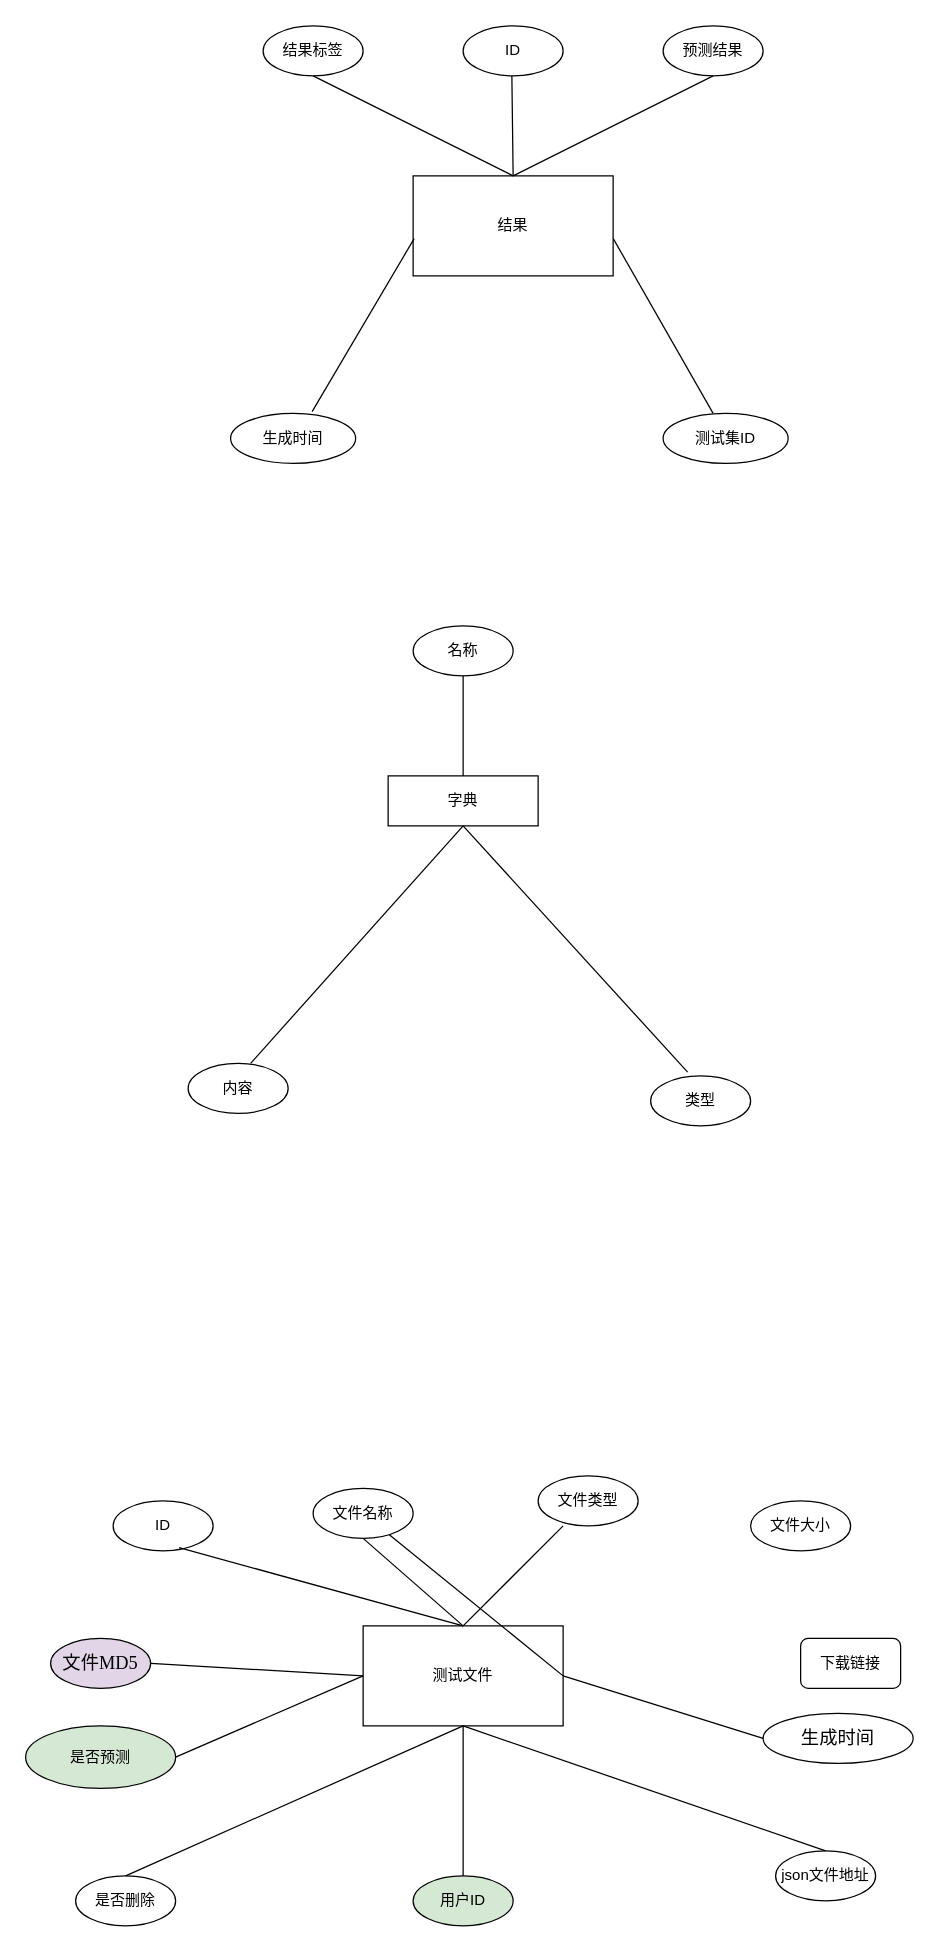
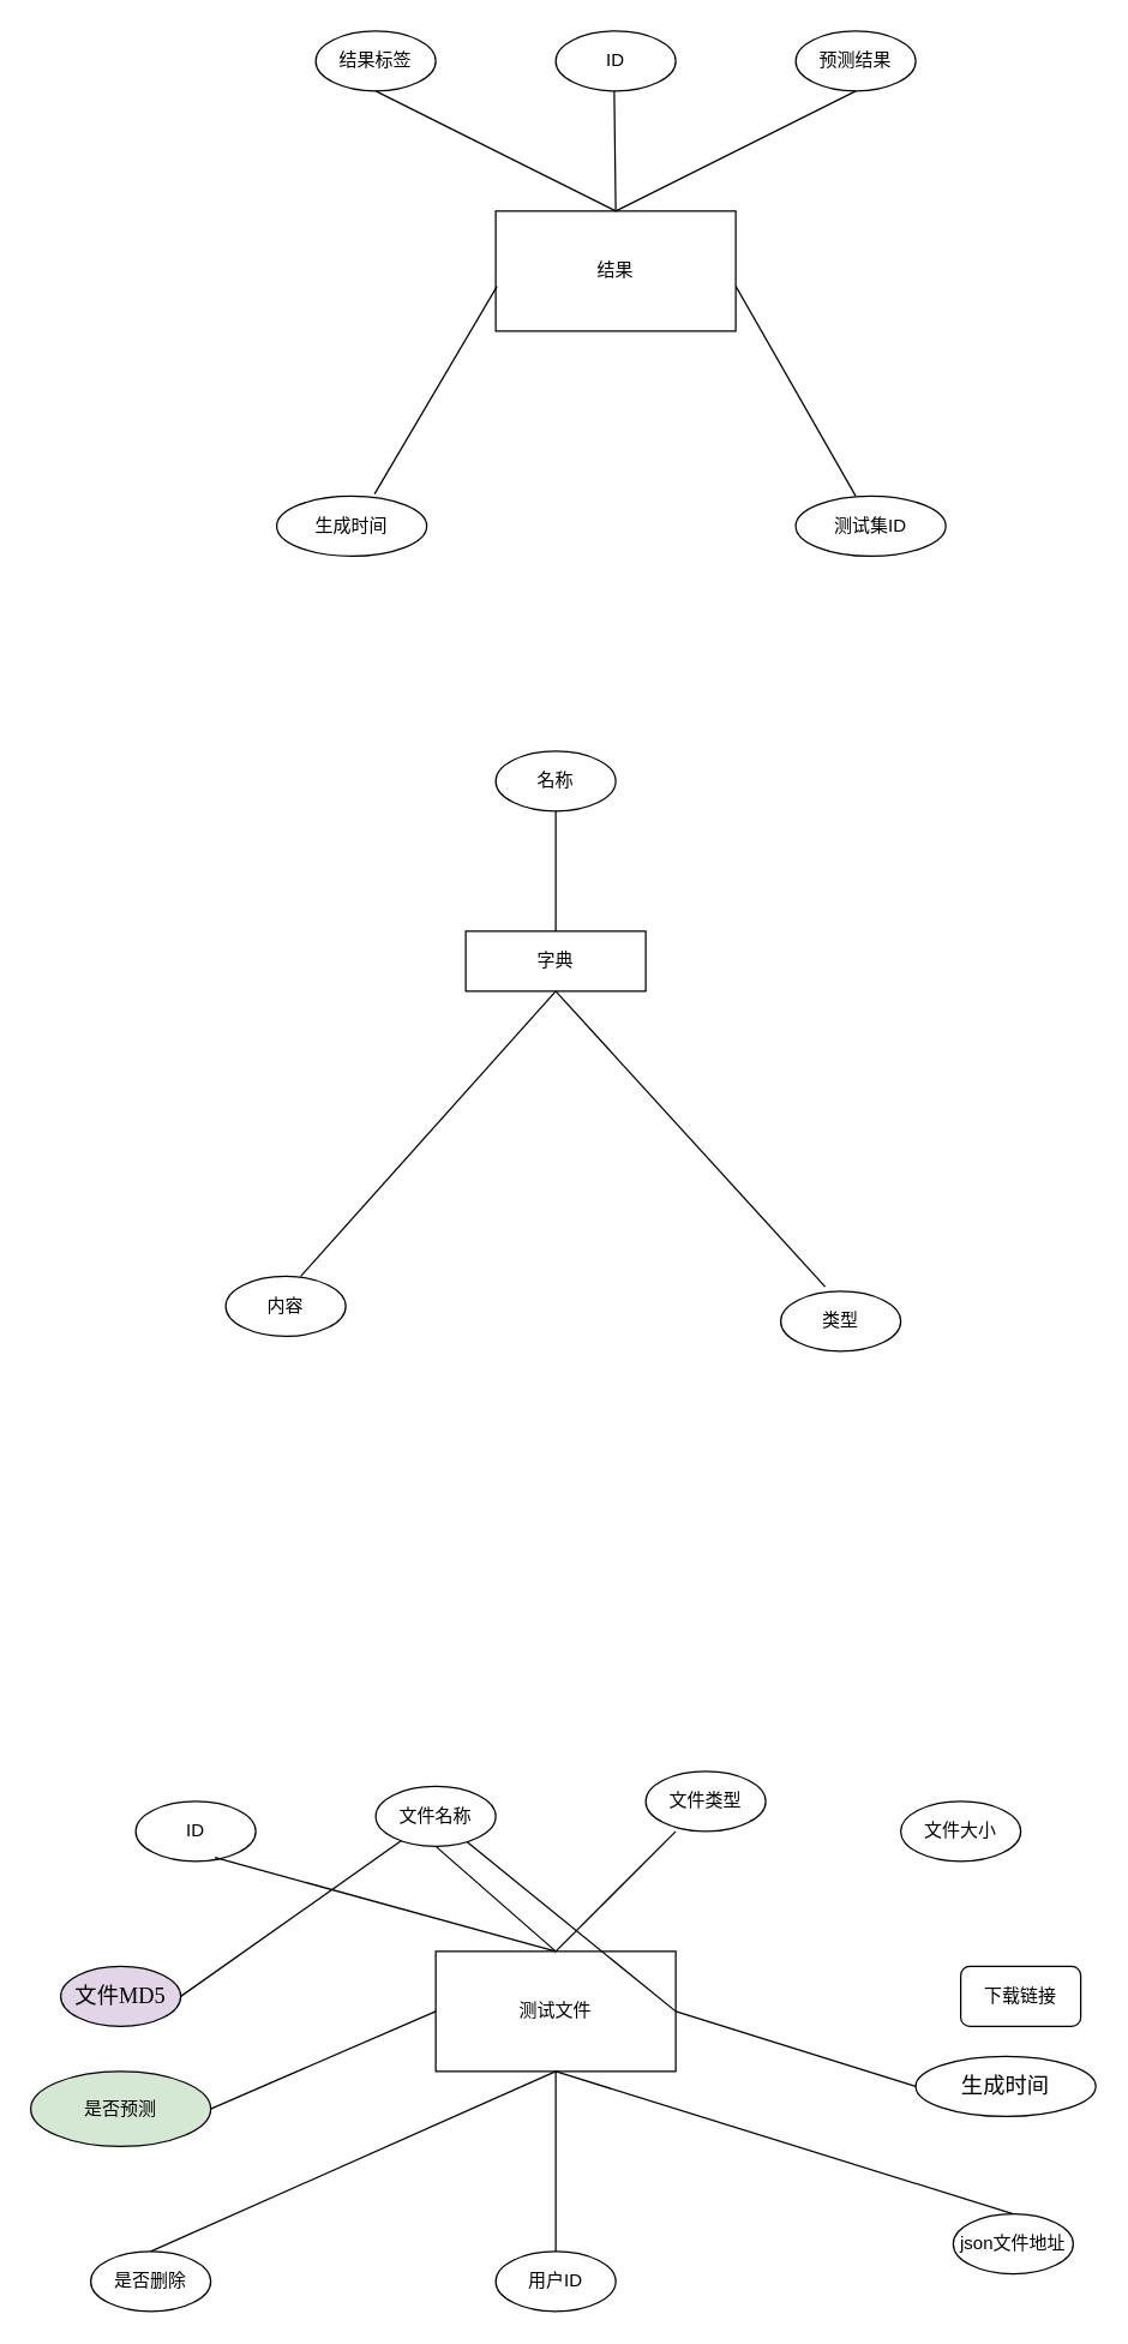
  <mxCell id="0" />
  <mxCell id="1" parent="0" />
  <mxCell id="2" value="结果标签" style="ellipse;whiteSpace=wrap;html=1;align=center;" parent="1" vertex="1"><mxGeometry x="210" y="20" width="80" height="40" as="geometry" /></mxCell>
  <mxCell id="3" value="结果" style="whiteSpace=wrap;html=1;align=center;" parent="1" vertex="1"><mxGeometry x="330" y="140" width="160" height="80" as="geometry" /></mxCell>
  <mxCell id="4" value="ID" style="ellipse;whiteSpace=wrap;html=1;align=center;" parent="1" vertex="1"><mxGeometry x="370" y="20" width="80" height="40" as="geometry" /></mxCell>
  <mxCell id="5" value="生成时间" style="ellipse;whiteSpace=wrap;html=1;align=center;" parent="1" vertex="1"><mxGeometry x="184" y="330" width="100" height="40" as="geometry" /></mxCell>
  <mxCell id="6" value="名称" style="ellipse;whiteSpace=wrap;html=1;align=center;" parent="1" vertex="1"><mxGeometry x="330" y="500" width="80" height="40" as="geometry" /></mxCell>
  <mxCell id="7" value="预测结果" style="ellipse;whiteSpace=wrap;html=1;align=center;" parent="1" vertex="1"><mxGeometry x="530" y="20" width="80" height="40" as="geometry" /></mxCell>
  <mxCell id="8" value="测试集ID" style="ellipse;whiteSpace=wrap;html=1;align=center;" parent="1" vertex="1"><mxGeometry x="530" y="330" width="100" height="40" as="geometry" /></mxCell>
  <mxCell id="9" value="" style="endArrow=none;html=1;rounded=0;exitX=1;exitY=0.5;exitDx=0;exitDy=0;" parent="1" edge="1"><mxGeometry width="50" height="50" relative="1" as="geometry"><mxPoint x="490" y="190" as="sourcePoint" /><mxPoint x="570" y="330" as="targetPoint" /></mxGeometry></mxCell>
  <mxCell id="10" value="" style="endArrow=none;html=1;rounded=0;exitX=0.652;exitY=-0.035;exitDx=0;exitDy=0;exitPerimeter=0;entryX=0.005;entryY=0.628;entryDx=0;entryDy=0;entryPerimeter=0;" parent="1" source="5" edge="1" target="3"><mxGeometry width="50" height="50" relative="1" as="geometry"><mxPoint x="250" y="320" as="sourcePoint" /><mxPoint x="320" y="190" as="targetPoint" /></mxGeometry></mxCell>
  <mxCell id="11" value="" style="endArrow=none;html=1;rounded=0;exitX=0.5;exitY=0;exitDx=0;exitDy=0;" parent="1" source="3" edge="1"><mxGeometry width="50" height="50" relative="1" as="geometry"><mxPoint x="359" y="110" as="sourcePoint" /><mxPoint x="409" y="60" as="targetPoint" /></mxGeometry></mxCell>
  <mxCell id="12" value="" style="endArrow=none;html=1;rounded=0;exitX=0.5;exitY=0;exitDx=0;exitDy=0;" parent="1" source="3" edge="1"><mxGeometry width="50" height="50" relative="1" as="geometry"><mxPoint x="200" y="110" as="sourcePoint" /><mxPoint x="250" y="60" as="targetPoint" /></mxGeometry></mxCell>
  <mxCell id="13" value="" style="endArrow=none;html=1;rounded=0;exitX=0.5;exitY=0;exitDx=0;exitDy=0;" parent="1" source="3" edge="1"><mxGeometry width="50" height="50" relative="1" as="geometry"><mxPoint x="520" y="110" as="sourcePoint" /><mxPoint x="570" y="60" as="targetPoint" /></mxGeometry></mxCell>
  <mxCell id="14" value="字典" style="whiteSpace=wrap;html=1;align=center;" parent="1" vertex="1"><mxGeometry x="310" y="620" width="120" height="40" as="geometry" /></mxCell>
  <mxCell id="15" value="ID" style="ellipse;whiteSpace=wrap;html=1;align=center;" parent="1" vertex="1"><mxGeometry x="90" y="1200" width="80" height="40" as="geometry" /></mxCell>
  <mxCell id="16" value="是否删除" style="ellipse;whiteSpace=wrap;html=1;align=center;" parent="1" vertex="1"><mxGeometry x="60" y="1500" width="80" height="40" as="geometry" /></mxCell>
  <mxCell id="17" value="类型" style="ellipse;whiteSpace=wrap;html=1;align=center;" parent="1" vertex="1"><mxGeometry x="520" y="860" width="80" height="40" as="geometry" /></mxCell>
  <mxCell id="18" value="内容" style="ellipse;whiteSpace=wrap;html=1;align=center;" parent="1" vertex="1"><mxGeometry x="150" y="850" width="80" height="40" as="geometry" /></mxCell>
  <mxCell id="19" value="" style="endArrow=none;html=1;rounded=0;exitX=0.5;exitY=0;exitDx=0;exitDy=0;" parent="1" source="14" edge="1"><mxGeometry width="50" height="50" relative="1" as="geometry"><mxPoint x="370" y="610" as="sourcePoint" /><mxPoint x="370" y="540" as="targetPoint" /></mxGeometry></mxCell>
  <mxCell id="20" value="" style="endArrow=none;html=1;rounded=0;entryX=0.5;entryY=1;entryDx=0;entryDy=0;" parent="1" edge="1" target="14"><mxGeometry width="50" height="50" relative="1" as="geometry"><mxPoint x="200" y="850" as="sourcePoint" /><mxPoint x="290" y="660" as="targetPoint" /></mxGeometry></mxCell>
  <mxCell id="21" value="" style="endArrow=none;html=1;rounded=0;exitX=0.5;exitY=1;exitDx=0;exitDy=0;entryX=0.37;entryY=-0.075;entryDx=0;entryDy=0;entryPerimeter=0;" parent="1" source="14" edge="1" target="17"><mxGeometry width="50" height="50" relative="1" as="geometry"><mxPoint x="470" y="720" as="sourcePoint" /><mxPoint x="530" y="830" as="targetPoint" /></mxGeometry></mxCell>
  <mxCell id="22" value="&lt;span style=&quot;font-size:11.0pt;line-height:&lt;br/&gt;115%;font-family:等线;mso-bidi-font-family:&amp;quot;Times New Roman&amp;quot;;mso-bidi-theme-font:&lt;br/&gt;minor-bidi;mso-ansi-language:EN-US;mso-fareast-language:EN-US;mso-bidi-language:&lt;br/&gt;AR-SA&quot; lang=&quot;EN-US&quot;&gt;生成时间&lt;/span&gt;" style="ellipse;whiteSpace=wrap;html=1;align=center;" parent="1" vertex="1"><mxGeometry x="610" y="1370" width="120" height="40" as="geometry" /></mxCell>
  <mxCell id="23" value="文件大小" style="ellipse;whiteSpace=wrap;html=1;align=center;" parent="1" vertex="1"><mxGeometry x="600" y="1200" width="80" height="40" as="geometry" /></mxCell>
  <mxCell id="24" value="文件类型" style="ellipse;whiteSpace=wrap;html=1;align=center;" parent="1" vertex="1"><mxGeometry x="430" y="1180" width="80" height="40" as="geometry" /></mxCell>
  <mxCell id="25" value="文件名称" style="ellipse;whiteSpace=wrap;html=1;align=center;" parent="1" vertex="1"><mxGeometry x="250" y="1190" width="80" height="40" as="geometry" /></mxCell>
  <mxCell id="26" value="是否预测" style="ellipse;whiteSpace=wrap;html=1;align=center;fillColor=#d5e8d4;" parent="1" vertex="1"><mxGeometry x="20" y="1380" width="120" height="50" as="geometry" /></mxCell>
  <mxCell id="27" value="&lt;span style=&quot;font-size:11.0pt;line-height:&lt;br/&gt;115%;font-family:等线;mso-bidi-font-family:&amp;quot;Times New Roman&amp;quot;;mso-bidi-theme-font:&lt;br/&gt;minor-bidi;mso-ansi-language:EN-US;mso-fareast-language:EN-US;mso-bidi-language:&lt;br/&gt;AR-SA&quot; lang=&quot;EN-US&quot;&gt;文件MD5&lt;/span&gt;" style="ellipse;whiteSpace=wrap;html=1;align=center;fillColor=#e1d5e7;" parent="1" vertex="1"><mxGeometry x="40" y="1310" width="80" height="40" as="geometry" /></mxCell>
- <mxCell id="28" value="json文件地址" style="ellipse;whiteSpace=wrap;html=1;align=center;" parent="1" vertex="1"><mxGeometry x="620" y="1480" width="80" height="40" as="geometry" /></mxCell>
- <mxCell id="29" value="用户ID" style="ellipse;whiteSpace=wrap;html=1;align=center;fillColor=#d5e8d4;" parent="1" vertex="1"><mxGeometry x="330" y="1500" width="80" height="40" as="geometry" /></mxCell>
+ <mxCell id="28" value="json文件地址" style="ellipse;whiteSpace=wrap;html=1;align=center;" parent="1" vertex="1"><mxGeometry x="635" y="1475" width="80" height="40" as="geometry" /></mxCell>
+ <mxCell id="29" value="用户ID" style="ellipse;whiteSpace=wrap;html=1;align=center;" parent="1" vertex="1"><mxGeometry x="330" y="1500" width="80" height="40" as="geometry" /></mxCell>
  <mxCell id="30" value="下载链接" style="whiteSpace=wrap;html=1;align=center;rounded=1;" parent="1" vertex="1"><mxGeometry x="640" y="1310" width="80" height="40" as="geometry" /></mxCell>
  <mxCell id="31" value="测试文件" style="whiteSpace=wrap;html=1;align=center;" parent="1" vertex="1"><mxGeometry x="290" y="1300" width="160" height="80" as="geometry" /></mxCell>
  <mxCell id="32" value="" style="endArrow=none;html=1;rounded=0;entryX=0.5;entryY=1;entryDx=0;entryDy=0;" parent="1" target="25" edge="1"><mxGeometry width="50" height="50" relative="1" as="geometry"><mxPoint x="370" y="1300" as="sourcePoint" /><mxPoint x="420" y="1250" as="targetPoint" /></mxGeometry></mxCell>
  <mxCell id="33" value="" style="endArrow=none;html=1;rounded=0;exitX=0.5;exitY=0;exitDx=0;exitDy=0;" parent="1" source="31" edge="1"><mxGeometry width="50" height="50" relative="1" as="geometry"><mxPoint x="400" y="1270" as="sourcePoint" /><mxPoint x="450" y="1220" as="targetPoint" /></mxGeometry></mxCell>
  <mxCell id="34" value="" style="endArrow=none;html=1;rounded=0;exitX=0.5;exitY=0;exitDx=0;exitDy=0;entryX=0.66;entryY=0.935;entryDx=0;entryDy=0;entryPerimeter=0;" parent="1" source="31" edge="1" target="15"><mxGeometry width="50" height="50" relative="1" as="geometry"><mxPoint x="160" y="1270" as="sourcePoint" /><mxPoint x="210" y="1220" as="targetPoint" /></mxGeometry></mxCell>
  <mxCell id="35" value="" style="endArrow=none;html=1;rounded=0;exitX=1;exitY=0.5;exitDx=0;exitDy=0;" parent="1" edge="1" target="25" source="31"><mxGeometry width="50" height="50" relative="1" as="geometry"><mxPoint x="360" y="1300" as="sourcePoint" /><mxPoint x="610" y="1280" as="targetPoint" /></mxGeometry></mxCell>
  <mxCell id="36" value="" style="endArrow=none;html=1;rounded=0;exitX=1;exitY=0.5;exitDx=0;exitDy=0;entryX=0;entryY=0.5;entryDx=0;entryDy=0;" parent="1" source="31" edge="1" target="22"><mxGeometry width="50" height="50" relative="1" as="geometry"><mxPoint x="560" y="1390" as="sourcePoint" /><mxPoint x="610" y="1340" as="targetPoint" /></mxGeometry></mxCell>
- <mxCell id="37" value="" style="endArrow=none;html=1;rounded=0;exitX=1;exitY=0.5;exitDx=0;exitDy=0;entryX=0;entryY=0.5;entryDx=0;entryDy=0;" parent="1" source="27" edge="1" target="31"><mxGeometry width="50" height="50" relative="1" as="geometry"><mxPoint x="240" y="1390" as="sourcePoint" /><mxPoint x="250" y="1290" as="targetPoint" /></mxGeometry></mxCell>
+ <mxCell id="37" value="" style="endArrow=none;html=1;rounded=0;exitX=1;exitY=0.5;exitDx=0;exitDy=0;" parent="1" source="27" edge="1" target="25"><mxGeometry width="50" height="50" relative="1" as="geometry"><mxPoint x="240" y="1390" as="sourcePoint" /><mxPoint x="250" y="1290" as="targetPoint" /></mxGeometry></mxCell>
  <mxCell id="38" value="" style="endArrow=none;html=1;rounded=0;exitX=1;exitY=0.5;exitDx=0;exitDy=0;" parent="1" source="26" edge="1"><mxGeometry width="50" height="50" relative="1" as="geometry"><mxPoint x="240" y="1390" as="sourcePoint" /><mxPoint x="290" y="1340" as="targetPoint" /></mxGeometry></mxCell>
  <mxCell id="39" value="" style="endArrow=none;html=1;rounded=0;exitX=0.5;exitY=0;exitDx=0;exitDy=0;" parent="1" source="16" edge="1"><mxGeometry width="50" height="50" relative="1" as="geometry"><mxPoint x="320" y="1430" as="sourcePoint" /><mxPoint x="370" y="1380" as="targetPoint" /></mxGeometry></mxCell>
  <mxCell id="40" value="" style="endArrow=none;html=1;rounded=0;exitX=0.5;exitY=0;exitDx=0;exitDy=0;" parent="1" source="28" edge="1"><mxGeometry width="50" height="50" relative="1" as="geometry"><mxPoint x="320" y="1430" as="sourcePoint" /><mxPoint x="370" y="1380" as="targetPoint" /></mxGeometry></mxCell>
  <mxCell id="41" value="" style="endArrow=none;html=1;rounded=0;exitX=0.5;exitY=0;exitDx=0;exitDy=0;" parent="1" source="29" edge="1"><mxGeometry width="50" height="50" relative="1" as="geometry"><mxPoint x="320" y="1430" as="sourcePoint" /><mxPoint x="370" y="1380" as="targetPoint" /></mxGeometry></mxCell>
